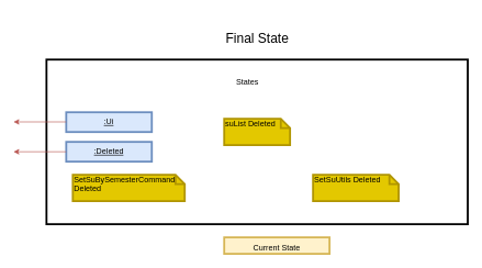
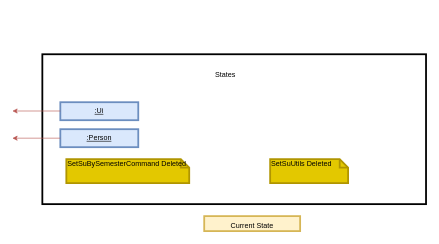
  <mxCell id="0" />
  <mxCell id="1" parent="0" />
  <mxCell id="2" value="" style="rounded=0;whiteSpace=wrap;html=1;strokeWidth=3;" parent="1" vertex="1"><mxGeometry x="70" y="90" width="640" height="250" as="geometry" /></mxCell>
- <mxCell id="3" value="&lt;font style=&quot;font-size: 20px&quot;&gt;Final State&lt;/font&gt;" style="text;html=1;align=center;verticalAlign=middle;resizable=0;points=[];autosize=1;fontSize=40;" parent="1" vertex="1"><mxGeometry x="335" y="20" width="110" height="60" as="geometry" /></mxCell>
  <mxCell id="4" value="States" style="text;html=1;align=center;verticalAlign=middle;resizable=0;points=[];autosize=1;fontSize=12;" parent="1" vertex="1"><mxGeometry x="350" y="115" width="50" height="20" as="geometry" /></mxCell>
  <mxCell id="5" value="&lt;font style=&quot;font-size: 12px&quot;&gt;Current State&lt;/font&gt;" style="rounded=0;whiteSpace=wrap;html=1;strokeWidth=3;fontSize=20;fillColor=#fff2cc;strokeColor=#d6b656;" parent="1" vertex="1"><mxGeometry x="340" y="360" width="160" height="25" as="geometry" /></mxCell>
  <mxCell id="6" value="&lt;u&gt;:Ui&lt;/u&gt;" style="rounded=0;whiteSpace=wrap;html=1;strokeWidth=3;fontSize=12;fillColor=#dae8fc;strokeColor=#6c8ebf;" parent="1" vertex="1"><mxGeometry x="100" y="170" width="130" height="30" as="geometry" /></mxCell>
- <mxCell id="7" value="&lt;font color=&quot;#000000&quot;&gt;suList Deleted&lt;/font&gt;" style="shape=note;whiteSpace=wrap;html=1;size=14;verticalAlign=top;align=left;spacingTop=-6;strokeWidth=3;fontSize=12;fillColor=#e3c800;strokeColor=#B09500;fontColor=#ffffff;" parent="1" vertex="1"><mxGeometry x="340" y="180" width="100" height="40" as="geometry" /></mxCell>
- <mxCell id="8" value="&lt;font color=&quot;#000000&quot;&gt;SetSuUtils Deleted&lt;/font&gt;" style="shape=note;whiteSpace=wrap;html=1;size=14;verticalAlign=top;align=left;spacingTop=-6;strokeWidth=3;fontSize=12;fillColor=#e3c800;strokeColor=#B09500;fontColor=#ffffff;" parent="1" vertex="1"><mxGeometry x="475" y="265" width="130" height="40" as="geometry" /></mxCell>
- <mxCell id="9" value="&lt;font color=&quot;#000000&quot;&gt;SetSuBySemesterCommand Deleted&lt;/font&gt;" style="shape=note;whiteSpace=wrap;html=1;size=14;verticalAlign=top;align=left;spacingTop=-6;strokeWidth=3;fontSize=12;fillColor=#e3c800;strokeColor=#B09500;fontColor=#ffffff;" parent="1" vertex="1"><mxGeometry x="110" y="265" width="170" height="40" as="geometry" /></mxCell>
+ <mxCell id="8" value="&lt;font color=&quot;#000000&quot;&gt;SetSuUtils Deleted&lt;/font&gt;" style="shape=note;whiteSpace=wrap;html=1;size=14;verticalAlign=top;align=left;spacingTop=-6;strokeWidth=3;fontSize=12;fillColor=#e3c800;strokeColor=#B09500;fontColor=#ffffff;" parent="1" vertex="1"><mxGeometry x="450" y="265" width="130" height="40" as="geometry" /></mxCell>
+ <mxCell id="9" value="&lt;font color=&quot;#000000&quot;&gt;SetSuBySemesterCommand Deleted&lt;/font&gt;" style="shape=note;whiteSpace=wrap;html=1;size=14;verticalAlign=top;align=left;spacingTop=-6;strokeWidth=3;fontSize=12;fillColor=#e3c800;strokeColor=#B09500;fontColor=#ffffff;" parent="1" vertex="1"><mxGeometry x="110" y="265" width="205" height="40" as="geometry" /></mxCell>
  <mxCell id="10" value="" style="endArrow=classic;html=1;fontSize=12;fillColor=#f8cecc;strokeColor=#b85450;exitX=0;exitY=0.5;exitDx=0;exitDy=0;" parent="1" edge="1"><mxGeometry width="50" height="50" relative="1" as="geometry"><mxPoint x="100" y="184.66" as="sourcePoint" /><mxPoint x="20" y="184.66" as="targetPoint" /></mxGeometry></mxCell>
- <mxCell id="11" value="&lt;u&gt;:Deleted&lt;/u&gt;" style="rounded=0;whiteSpace=wrap;html=1;strokeWidth=3;fontSize=12;fillColor=#dae8fc;strokeColor=#6c8ebf;" parent="1" vertex="1"><mxGeometry x="100" y="215" width="130" height="30" as="geometry" /></mxCell>
+ <mxCell id="11" value="&lt;u&gt;:Person&lt;/u&gt;" style="rounded=0;whiteSpace=wrap;html=1;strokeWidth=3;fontSize=12;fillColor=#dae8fc;strokeColor=#6c8ebf;" parent="1" vertex="1"><mxGeometry x="100" y="215" width="130" height="30" as="geometry" /></mxCell>
  <mxCell id="12" value="" style="endArrow=classic;html=1;fontSize=12;fillColor=#f8cecc;strokeColor=#b85450;exitX=0;exitY=0.5;exitDx=0;exitDy=0;" parent="1" edge="1"><mxGeometry width="50" height="50" relative="1" as="geometry"><mxPoint x="100" y="230" as="sourcePoint" /><mxPoint x="20" y="230" as="targetPoint" /></mxGeometry></mxCell>
